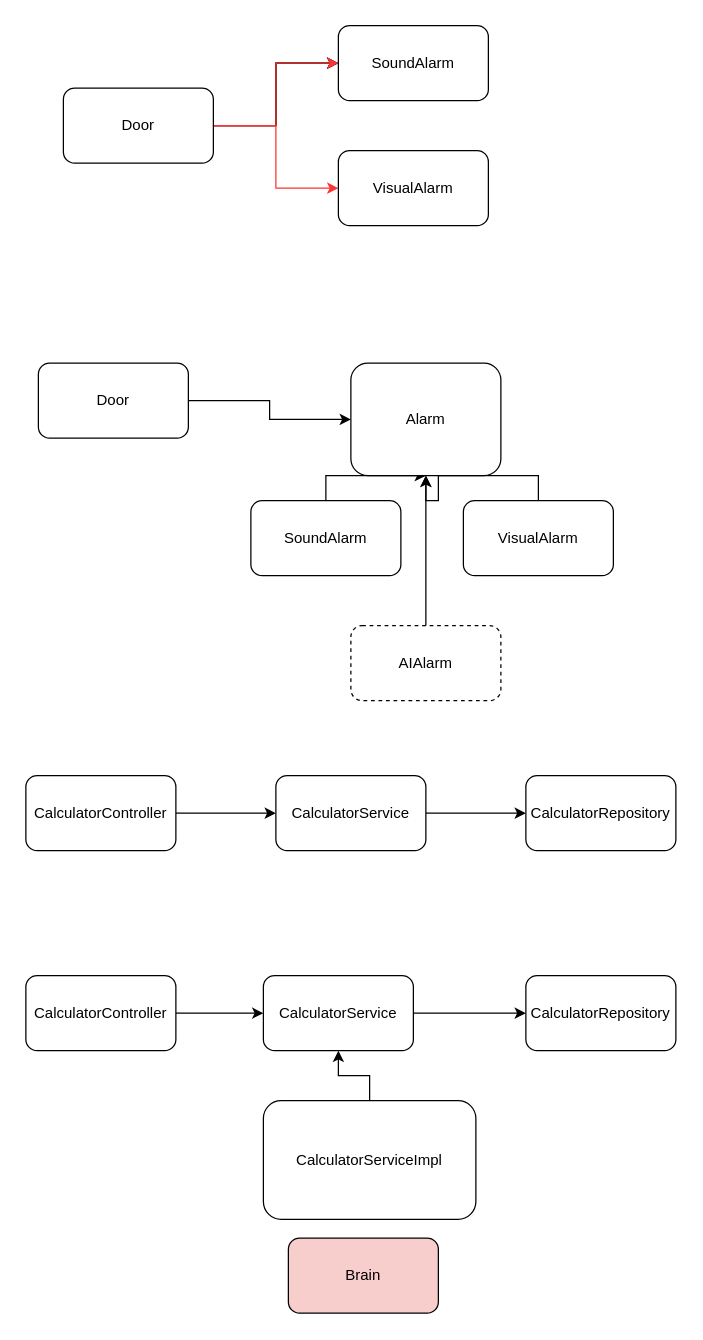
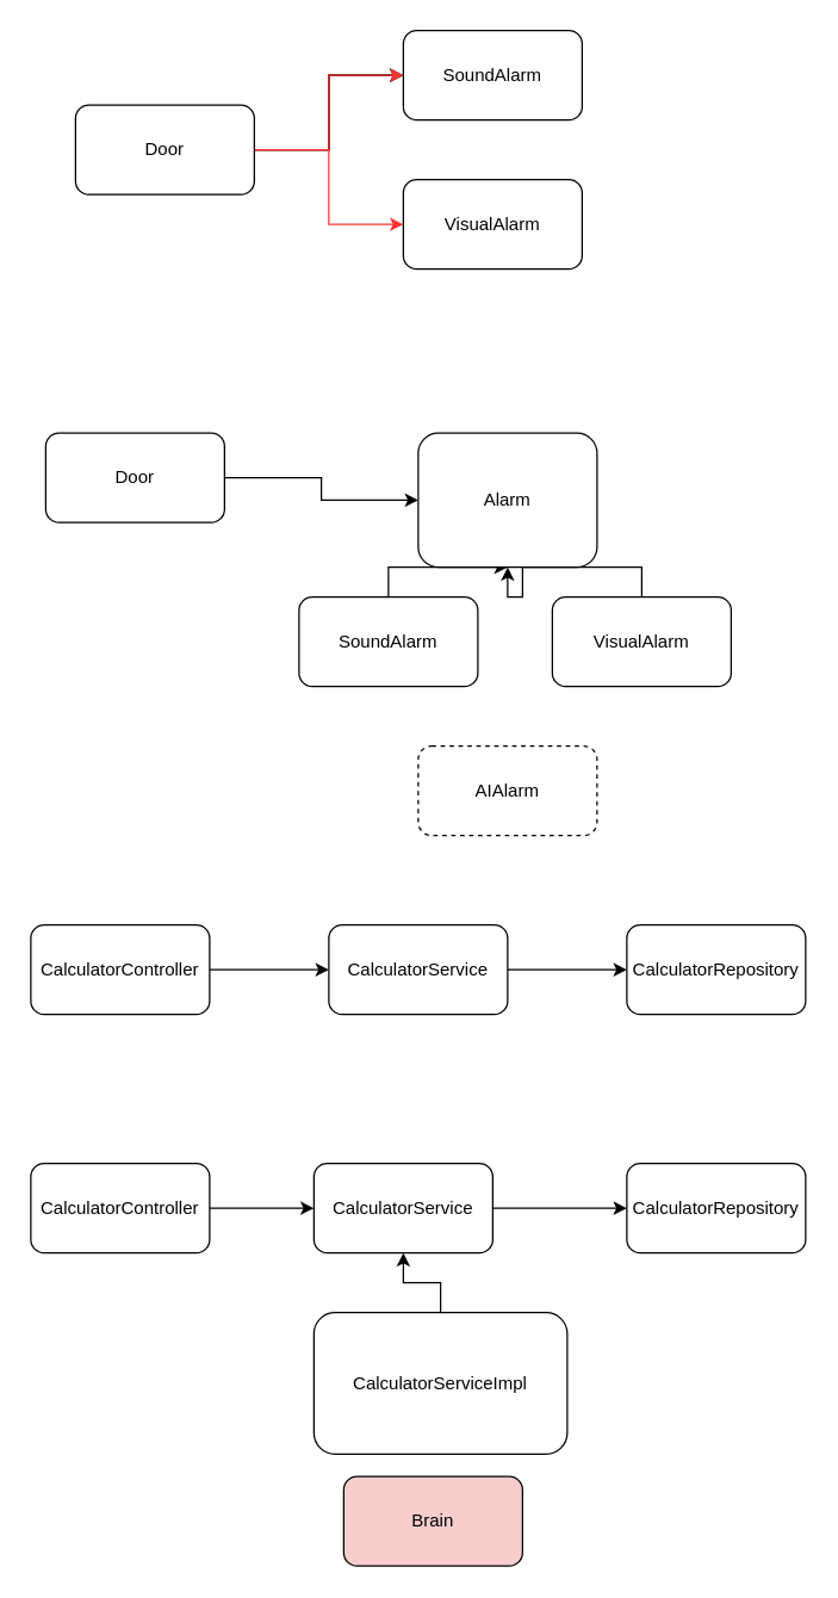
  <mxCell id="0" />
  <mxCell id="1" parent="0" />
  <mxCell id="2" style="edgeStyle=orthogonalEdgeStyle;rounded=0;orthogonalLoop=1;jettySize=auto;html=1;" edge="1" parent="1" source="6" target="7"><mxGeometry relative="1" as="geometry"><mxPoint x="330" y="100" as="targetPoint" /></mxGeometry></mxCell>
  <mxCell id="3" value="" style="edgeStyle=orthogonalEdgeStyle;rounded=0;orthogonalLoop=1;jettySize=auto;html=1;" edge="1" parent="1" source="6" target="7"><mxGeometry relative="1" as="geometry" /></mxCell>
  <mxCell id="4" value="" style="edgeStyle=orthogonalEdgeStyle;rounded=0;orthogonalLoop=1;jettySize=auto;html=1;strokeColor=#FF3333;" edge="1" parent="1" source="6" target="7"><mxGeometry relative="1" as="geometry" /></mxCell>
  <mxCell id="5" style="edgeStyle=orthogonalEdgeStyle;rounded=0;orthogonalLoop=1;jettySize=auto;html=1;entryX=0;entryY=0.5;entryDx=0;entryDy=0;strokeColor=#FF3333;" edge="1" parent="1" source="6" target="8"><mxGeometry relative="1" as="geometry" /></mxCell>
  <mxCell id="6" value="Door" style="rounded=1;whiteSpace=wrap;html=1;" vertex="1" parent="1"><mxGeometry x="50" y="70" width="120" height="60" as="geometry" /></mxCell>
  <mxCell id="7" value="SoundAlarm" style="rounded=1;whiteSpace=wrap;html=1;" vertex="1" parent="1"><mxGeometry x="270" y="20" width="120" height="60" as="geometry" /></mxCell>
  <mxCell id="8" value="VisualAlarm" style="rounded=1;whiteSpace=wrap;html=1;" vertex="1" parent="1"><mxGeometry x="270" y="120" width="120" height="60" as="geometry" /></mxCell>
  <mxCell id="9" style="edgeStyle=orthogonalEdgeStyle;rounded=0;orthogonalLoop=1;jettySize=auto;html=1;entryX=0;entryY=0.5;entryDx=0;entryDy=0;" edge="1" parent="1" source="10" target="15"><mxGeometry relative="1" as="geometry" /></mxCell>
  <mxCell id="10" value="Door" style="rounded=1;whiteSpace=wrap;html=1;" vertex="1" parent="1"><mxGeometry x="30" y="290" width="120" height="60" as="geometry" /></mxCell>
  <mxCell id="11" style="edgeStyle=orthogonalEdgeStyle;rounded=0;orthogonalLoop=1;jettySize=auto;html=1;entryX=0.5;entryY=1;entryDx=0;entryDy=0;" edge="1" parent="1" source="12" target="15"><mxGeometry relative="1" as="geometry" /></mxCell>
  <mxCell id="12" value="SoundAlarm" style="rounded=1;whiteSpace=wrap;html=1;" vertex="1" parent="1"><mxGeometry x="200" y="400" width="120" height="60" as="geometry" /></mxCell>
  <mxCell id="13" style="edgeStyle=orthogonalEdgeStyle;rounded=0;orthogonalLoop=1;jettySize=auto;html=1;entryX=0.5;entryY=1;entryDx=0;entryDy=0;" edge="1" parent="1" source="14" target="15"><mxGeometry relative="1" as="geometry" /></mxCell>
  <mxCell id="14" value="VisualAlarm" style="rounded=1;whiteSpace=wrap;html=1;" vertex="1" parent="1"><mxGeometry x="370" y="400" width="120" height="60" as="geometry" /></mxCell>
  <mxCell id="15" value="Alarm" style="rounded=1;whiteSpace=wrap;html=1;" vertex="1" parent="1"><mxGeometry x="280" y="290" width="120" height="90" as="geometry" /></mxCell>
- <mxCell id="16" style="edgeStyle=orthogonalEdgeStyle;rounded=0;orthogonalLoop=1;jettySize=auto;html=1;" edge="1" parent="1" source="17" target="15"><mxGeometry relative="1" as="geometry" /></mxCell>
  <mxCell id="17" value="AIAlarm" style="rounded=1;whiteSpace=wrap;html=1;dashed=1;" vertex="1" parent="1"><mxGeometry x="280" y="500" width="120" height="60" as="geometry" /></mxCell>
  <mxCell id="18" value="" style="edgeStyle=orthogonalEdgeStyle;rounded=0;orthogonalLoop=1;jettySize=auto;html=1;" edge="1" parent="1" source="19" target="21"><mxGeometry relative="1" as="geometry" /></mxCell>
  <mxCell id="19" value="CalculatorController" style="rounded=1;whiteSpace=wrap;html=1;" vertex="1" parent="1"><mxGeometry x="20" y="620" width="120" height="60" as="geometry" /></mxCell>
  <mxCell id="20" value="" style="edgeStyle=orthogonalEdgeStyle;rounded=0;orthogonalLoop=1;jettySize=auto;html=1;" edge="1" parent="1" source="21" target="22"><mxGeometry relative="1" as="geometry" /></mxCell>
  <mxCell id="21" value="CalculatorService" style="whiteSpace=wrap;html=1;rounded=1;" vertex="1" parent="1"><mxGeometry x="220" y="620" width="120" height="60" as="geometry" /></mxCell>
  <mxCell id="22" value="CalculatorRepository" style="whiteSpace=wrap;html=1;rounded=1;" vertex="1" parent="1"><mxGeometry x="420" y="620" width="120" height="60" as="geometry" /></mxCell>
  <mxCell id="23" style="edgeStyle=orthogonalEdgeStyle;rounded=0;orthogonalLoop=1;jettySize=auto;html=1;entryX=0;entryY=0.5;entryDx=0;entryDy=0;" edge="1" parent="1" source="24" target="29"><mxGeometry relative="1" as="geometry" /></mxCell>
  <mxCell id="24" value="CalculatorController" style="rounded=1;whiteSpace=wrap;html=1;" vertex="1" parent="1"><mxGeometry x="20" y="780" width="120" height="60" as="geometry" /></mxCell>
  <mxCell id="25" value="" style="edgeStyle=orthogonalEdgeStyle;rounded=0;orthogonalLoop=1;jettySize=auto;html=1;" edge="1" parent="1" source="26" target="29"><mxGeometry relative="1" as="geometry" /></mxCell>
  <mxCell id="26" value="CalculatorServiceImpl" style="whiteSpace=wrap;html=1;rounded=1;" vertex="1" parent="1"><mxGeometry x="210" y="880" width="170" height="95" as="geometry" /></mxCell>
  <mxCell id="27" value="CalculatorRepository" style="whiteSpace=wrap;html=1;rounded=1;" vertex="1" parent="1"><mxGeometry x="420" y="780" width="120" height="60" as="geometry" /></mxCell>
  <mxCell id="28" style="edgeStyle=orthogonalEdgeStyle;rounded=0;orthogonalLoop=1;jettySize=auto;html=1;entryX=0;entryY=0.5;entryDx=0;entryDy=0;" edge="1" parent="1" source="29" target="27"><mxGeometry relative="1" as="geometry" /></mxCell>
  <mxCell id="29" value="CalculatorService" style="whiteSpace=wrap;html=1;rounded=1;" vertex="1" parent="1"><mxGeometry x="210" y="780" width="120" height="60" as="geometry" /></mxCell>
  <mxCell id="30" value="Brain" style="whiteSpace=wrap;html=1;rounded=1;fillColor=#f8cecc;" vertex="1" parent="1"><mxGeometry x="230" y="990" width="120" height="60" as="geometry" /></mxCell>
